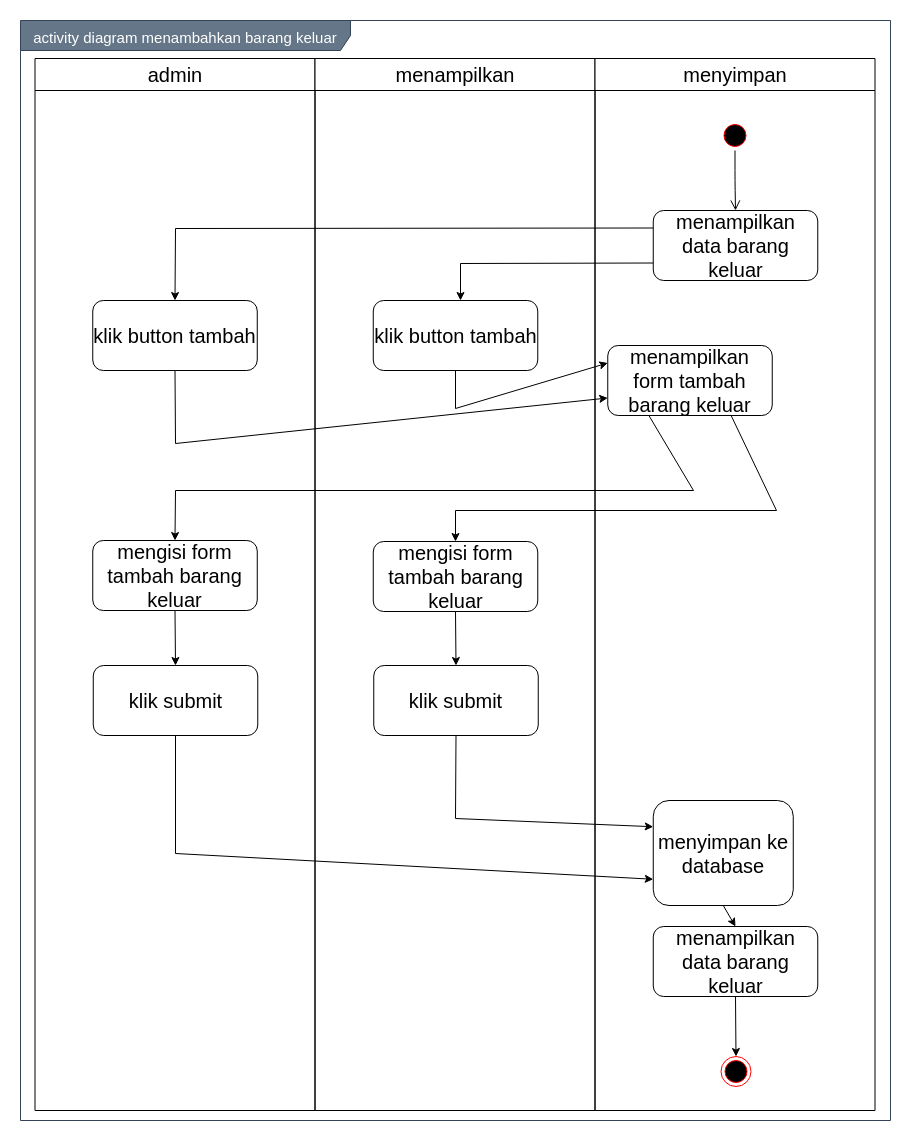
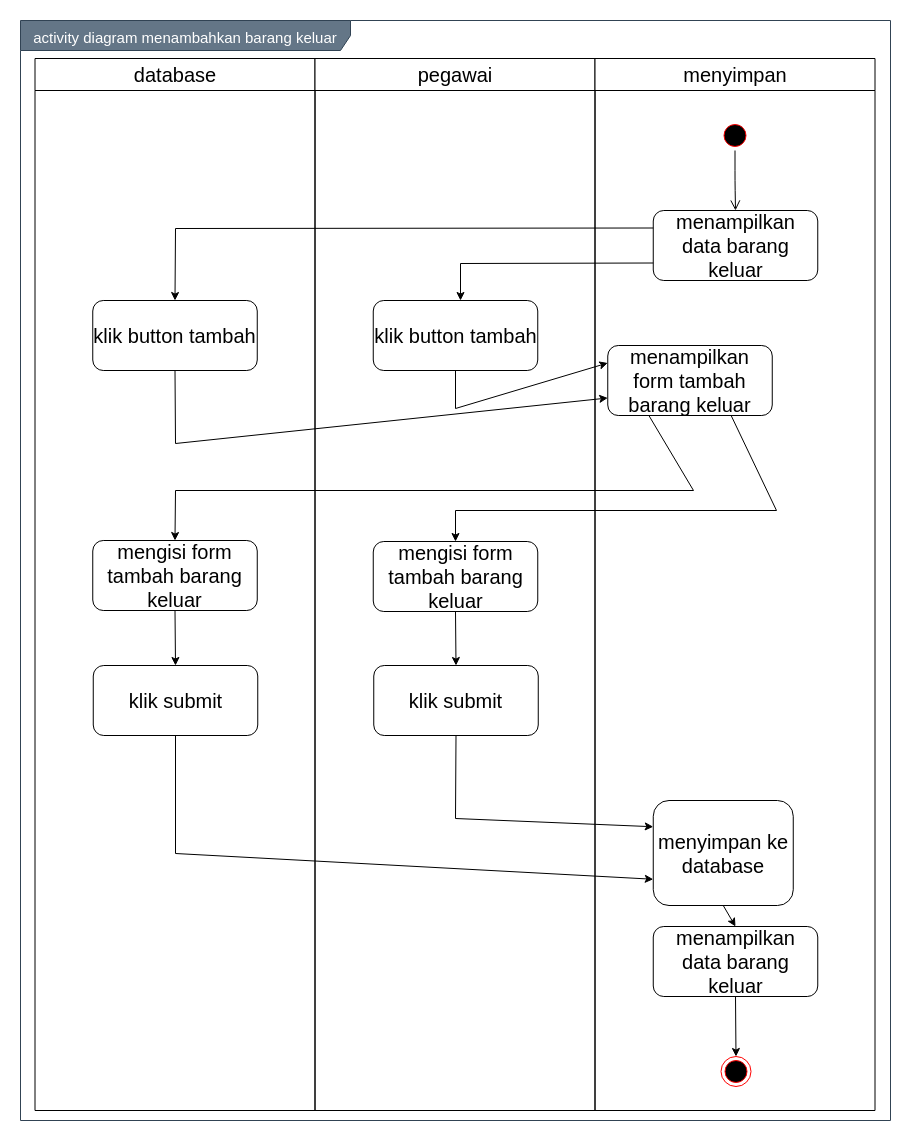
  <mxCell id="0" />
  <mxCell id="1" parent="0" />
  <mxCell id="2" value="&lt;font style=&quot;font-size: 15px&quot;&gt;activity diagram menambahkan barang keluar&lt;/font&gt;" style="shape=umlFrame;whiteSpace=wrap;html=1;fontSize=20;align=center;width=330;height=30;fillColor=#647687;strokeColor=#314354;fontColor=#ffffff;" vertex="1" parent="1"><mxGeometry x="20" y="20" width="870" height="1100" as="geometry" /></mxCell>
- <mxCell id="3" value="admin" style="swimlane;whiteSpace=wrap;fontSize=20;fontStyle=0;startSize=32;" vertex="1" parent="1"><mxGeometry x="34.5" y="58" width="280" height="1052" as="geometry" /></mxCell>
+ <mxCell id="3" value="database" style="swimlane;whiteSpace=wrap;fontSize=20;fontStyle=0;startSize=32;" vertex="1" parent="1"><mxGeometry x="34.5" y="58" width="280" height="1052" as="geometry" /></mxCell>
  <mxCell id="4" value="klik button tambah" style="rounded=1;whiteSpace=wrap;html=1;fontSize=20;align=center;" vertex="1" parent="3"><mxGeometry x="57.75" y="242" width="164.5" height="70" as="geometry" /></mxCell>
  <mxCell id="5" value="mengisi form tambah barang keluar" style="rounded=1;whiteSpace=wrap;html=1;fontSize=20;align=center;" vertex="1" parent="3"><mxGeometry x="57.75" y="482" width="164.5" height="70" as="geometry" /></mxCell>
- <mxCell id="6" value="menampilkan" style="swimlane;whiteSpace=wrap;fontSize=20;fontStyle=0;startSize=32;" vertex="1" parent="1"><mxGeometry x="314.5" y="58" width="280" height="1052" as="geometry" /></mxCell>
+ <mxCell id="6" value="pegawai" style="swimlane;whiteSpace=wrap;fontSize=20;fontStyle=0;startSize=32;" vertex="1" parent="1"><mxGeometry x="314.5" y="58" width="280" height="1052" as="geometry" /></mxCell>
  <mxCell id="7" value="klik submit" style="rounded=1;whiteSpace=wrap;html=1;fontSize=20;align=center;" vertex="1" parent="6"><mxGeometry x="58.75" y="607" width="164.5" height="70" as="geometry" /></mxCell>
  <mxCell id="8" value="menyimpan" style="swimlane;whiteSpace=wrap;fontSize=20;fontStyle=0;startSize=32;" vertex="1" parent="1"><mxGeometry x="594.5" y="58" width="280" height="1052" as="geometry" /></mxCell>
  <mxCell id="9" value="" style="ellipse;html=1;shape=endState;fillColor=#000000;strokeColor=#ff0000;fontSize=20;align=center;" vertex="1" parent="8"><mxGeometry x="126" y="998" width="30" height="30" as="geometry" /></mxCell>
  <mxCell id="10" value="" style="ellipse;html=1;shape=startState;fillColor=#000000;strokeColor=#ff0000;fontSize=20;align=center;" vertex="1" parent="8"><mxGeometry x="125" y="62" width="30" height="30" as="geometry" /></mxCell>
  <mxCell id="11" value="" style="edgeStyle=orthogonalEdgeStyle;html=1;verticalAlign=bottom;endArrow=open;endSize=8;fontSize=20;entryX=0.5;entryY=0;entryDx=0;entryDy=0;" edge="1" parent="8" source="10" target="12"><mxGeometry relative="1" as="geometry"><mxPoint x="140" y="152" as="targetPoint" /></mxGeometry></mxCell>
  <mxCell id="12" value="menampilkan data barang keluar" style="rounded=1;whiteSpace=wrap;html=1;fontSize=20;align=center;" vertex="1" parent="8"><mxGeometry x="58.25" y="152" width="164.5" height="70" as="geometry" /></mxCell>
  <mxCell id="13" value="menyimpan ke database" style="rounded=1;whiteSpace=wrap;html=1;fontSize=20;align=center;" vertex="1" parent="8"><mxGeometry x="58.25" y="742" width="140" height="105" as="geometry" /></mxCell>
  <mxCell id="14" value="klik button tambah" style="rounded=1;whiteSpace=wrap;html=1;fontSize=20;align=center;" vertex="1" parent="1"><mxGeometry x="372.75" y="300" width="164.5" height="70" as="geometry" /></mxCell>
  <mxCell id="15" value="menampilkan data barang keluar" style="rounded=1;whiteSpace=wrap;html=1;fontSize=20;align=center;" vertex="1" parent="1"><mxGeometry x="652.75" y="926" width="164.5" height="70" as="geometry" /></mxCell>
  <mxCell id="16" value="" style="endArrow=classic;html=1;fontSize=20;strokeColor=#000000;entryX=0.5;entryY=0;entryDx=0;entryDy=0;exitX=0.5;exitY=1;exitDx=0;exitDy=0;" edge="1" parent="1" source="15" target="9"><mxGeometry width="50" height="50" relative="1" as="geometry"><mxPoint x="735" y="1516" as="sourcePoint" /><mxPoint x="755" y="1372" as="targetPoint" /></mxGeometry></mxCell>
  <mxCell id="17" value="mengisi form tambah barang keluar" style="rounded=1;whiteSpace=wrap;html=1;fontSize=20;align=center;" vertex="1" parent="1"><mxGeometry x="372.75" y="541" width="164.5" height="70" as="geometry" /></mxCell>
  <mxCell id="18" value="" style="endArrow=classic;html=1;exitX=0;exitY=0.75;exitDx=0;exitDy=0;rounded=0;" edge="1" parent="1" source="12"><mxGeometry width="50" height="50" relative="1" as="geometry"><mxPoint x="460" y="500" as="sourcePoint" /><mxPoint x="460" y="300" as="targetPoint" /><Array as="points"><mxPoint x="460" y="263" /></Array></mxGeometry></mxCell>
  <mxCell id="19" value="" style="endArrow=classic;html=1;exitX=0;exitY=0.25;exitDx=0;exitDy=0;rounded=0;entryX=0.5;entryY=0;entryDx=0;entryDy=0;" edge="1" parent="1" source="12" target="4"><mxGeometry width="50" height="50" relative="1" as="geometry"><mxPoint x="662.75" y="272.5" as="sourcePoint" /><mxPoint x="470" y="310" as="targetPoint" /><Array as="points"><mxPoint x="175" y="228" /></Array></mxGeometry></mxCell>
  <mxCell id="20" value="menampilkan form tambah barang keluar" style="rounded=1;whiteSpace=wrap;html=1;fontSize=20;align=center;" vertex="1" parent="1"><mxGeometry x="607.25" y="345" width="164.5" height="70" as="geometry" /></mxCell>
  <mxCell id="21" value="klik submit" style="rounded=1;whiteSpace=wrap;html=1;fontSize=20;align=center;" vertex="1" parent="1"><mxGeometry x="92.75" y="665" width="164.5" height="70" as="geometry" /></mxCell>
  <mxCell id="22" value="" style="endArrow=classic;html=1;entryX=0;entryY=0.25;entryDx=0;entryDy=0;exitX=0.5;exitY=1;exitDx=0;exitDy=0;rounded=0;" edge="1" parent="1" source="14" target="20"><mxGeometry width="50" height="50" relative="1" as="geometry"><mxPoint x="400" y="380" as="sourcePoint" /><mxPoint x="450" y="330" as="targetPoint" /><Array as="points"><mxPoint x="455" y="408" /></Array></mxGeometry></mxCell>
  <mxCell id="23" value="" style="endArrow=classic;html=1;entryX=0;entryY=0.75;entryDx=0;entryDy=0;exitX=0.5;exitY=1;exitDx=0;exitDy=0;rounded=0;" edge="1" parent="1" source="4" target="20"><mxGeometry width="50" height="50" relative="1" as="geometry"><mxPoint x="400" y="380" as="sourcePoint" /><mxPoint x="450" y="330" as="targetPoint" /><Array as="points"><mxPoint x="175" y="443" /></Array></mxGeometry></mxCell>
  <mxCell id="24" value="" style="endArrow=classic;html=1;entryX=0.5;entryY=0;entryDx=0;entryDy=0;exitX=0.25;exitY=1;exitDx=0;exitDy=0;rounded=0;" edge="1" parent="1" source="20" target="5"><mxGeometry width="50" height="50" relative="1" as="geometry"><mxPoint x="480" y="600" as="sourcePoint" /><mxPoint x="530" y="550" as="targetPoint" /><Array as="points"><mxPoint x="693" y="490" /><mxPoint x="175" y="490" /></Array></mxGeometry></mxCell>
  <mxCell id="25" value="" style="endArrow=classic;html=1;exitX=0.75;exitY=1;exitDx=0;exitDy=0;entryX=0.5;entryY=0;entryDx=0;entryDy=0;rounded=0;" edge="1" parent="1" source="20" target="17"><mxGeometry width="50" height="50" relative="1" as="geometry"><mxPoint x="480" y="600" as="sourcePoint" /><mxPoint x="530" y="550" as="targetPoint" /><Array as="points"><mxPoint x="776" y="510" /><mxPoint x="455" y="510" /></Array></mxGeometry></mxCell>
  <mxCell id="26" value="" style="endArrow=classic;html=1;entryX=0.5;entryY=0;entryDx=0;entryDy=0;exitX=0.5;exitY=1;exitDx=0;exitDy=0;" edge="1" parent="1" source="17" target="7"><mxGeometry width="50" height="50" relative="1" as="geometry"><mxPoint x="390" y="630" as="sourcePoint" /><mxPoint x="440" y="580" as="targetPoint" /></mxGeometry></mxCell>
  <mxCell id="27" value="" style="endArrow=classic;html=1;entryX=0.5;entryY=0;entryDx=0;entryDy=0;exitX=0.5;exitY=1;exitDx=0;exitDy=0;" edge="1" parent="1" source="5" target="21"><mxGeometry width="50" height="50" relative="1" as="geometry"><mxPoint x="465" y="621" as="sourcePoint" /><mxPoint x="465.5" y="675" as="targetPoint" /></mxGeometry></mxCell>
  <mxCell id="28" value="" style="endArrow=classic;html=1;entryX=0;entryY=0.25;entryDx=0;entryDy=0;exitX=0.5;exitY=1;exitDx=0;exitDy=0;rounded=0;" edge="1" parent="1" source="7" target="13"><mxGeometry width="50" height="50" relative="1" as="geometry"><mxPoint x="184.5" y="620" as="sourcePoint" /><mxPoint x="185" y="675" as="targetPoint" /><Array as="points"><mxPoint x="455" y="818" /></Array></mxGeometry></mxCell>
  <mxCell id="29" value="" style="endArrow=classic;html=1;exitX=0.5;exitY=1;exitDx=0;exitDy=0;entryX=0;entryY=0.75;entryDx=0;entryDy=0;rounded=0;" edge="1" parent="1" source="21" target="13"><mxGeometry width="50" height="50" relative="1" as="geometry"><mxPoint x="450" y="910" as="sourcePoint" /><mxPoint x="500" y="860" as="targetPoint" /><Array as="points"><mxPoint x="175" y="853" /></Array></mxGeometry></mxCell>
  <mxCell id="30" value="" style="endArrow=classic;html=1;entryX=0.5;entryY=0;entryDx=0;entryDy=0;exitX=0.5;exitY=1;exitDx=0;exitDy=0;" edge="1" parent="1" source="13" target="15"><mxGeometry width="50" height="50" relative="1" as="geometry"><mxPoint x="450" y="910" as="sourcePoint" /><mxPoint x="500" y="860" as="targetPoint" /></mxGeometry></mxCell>
